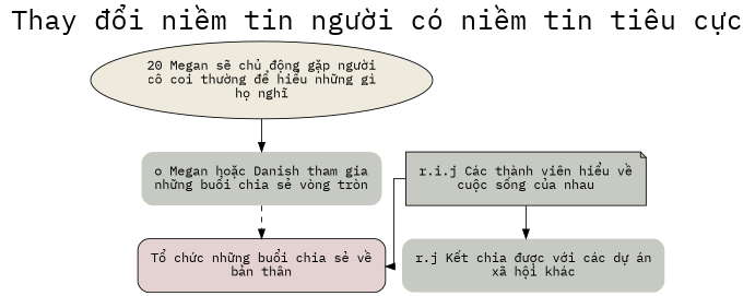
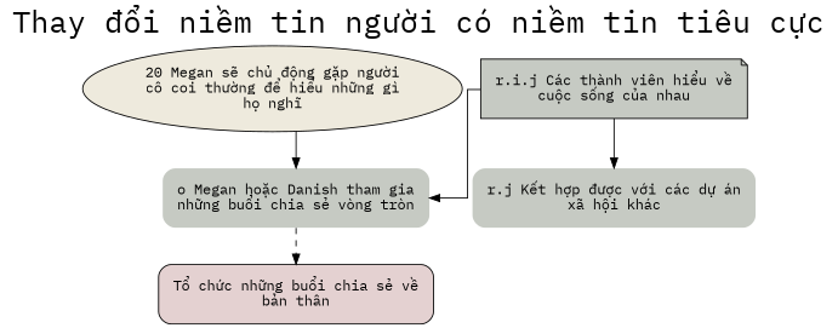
  digraph {
    fontname="IBM Plex Mono"
    fontsize=30
    label="Thay đổi niềm tin người có niềm tin tiêu cực"
    labelloc=t
    splines=ortho
    style=rounded
    node [fillcolor="#c6cac3" fontname="IBM Plex Mono" margin=0.2 shape=plaintext style="filled, rounded"]
    edge [fontname="IBM Plex Mono" penwidth=1]
    n1 [fillcolor="#EEEADD" label="20 Megan sẽ chủ động gặp người\ncô coi thường để hiểu những gì\nhọ nghĩ" margin=0.1 shape=oval]
    n2 [label="o Megan hoặc Danish tham gia\nnhững buổi chia sẻ vòng tròn"]
    n3 [fillcolor="#E4D1D1" label="Tổ chức những buổi chia sẻ về\nbản thân" shape=polygon]
-   n4 [label="r.j Kết chia được với các dự án\nxã hội khác"]
+   n4 [label="r.j Kết hợp được với các dự án\nxã hội khác"]
    n5 [label="r.i.j Các thành viên hiểu về\ncuộc sống của nhau" shape=note style=filled]
    n1 -> n2
    n2 -> n3 [style=dashed]
-   n5 -> n3
+   n5 -> n2
    n5 -> n4
  }
